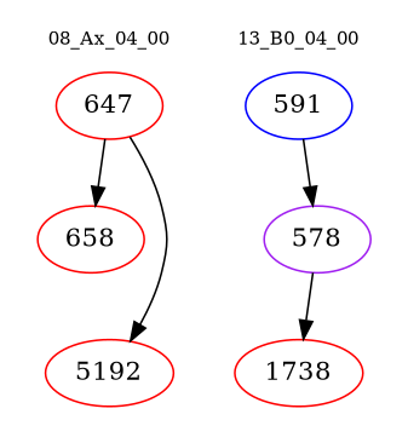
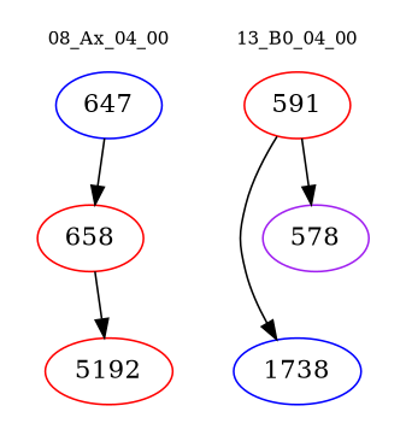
  digraph {
    node [color=red]
    edge [color=black]
-   n1 [label=647]
+   n1 [color=blue label=647]
    n2 [label=658]
    n3 [label=5192]
-   n4 [color=blue label=591]
-   n5 [label=1738]
+   n4 [label=591]
+   n5 [color=blue label=1738]
    n6 [color=purple label=578]
    subgraph cluster_1 {
      color=white
      fontsize=10
      label="08_Ax_04_00"
      n1
      n2
      n3
    }
    subgraph cluster_2 {
      color=white
      fontsize=10
      label="13_B0_04_00"
      n4
      n5
      n6
    }
    n1 -> n2
-   n1 -> n3
-   n6 -> n5
+   n2 -> n3
+   n4 -> n5
    n4 -> n6
  }
